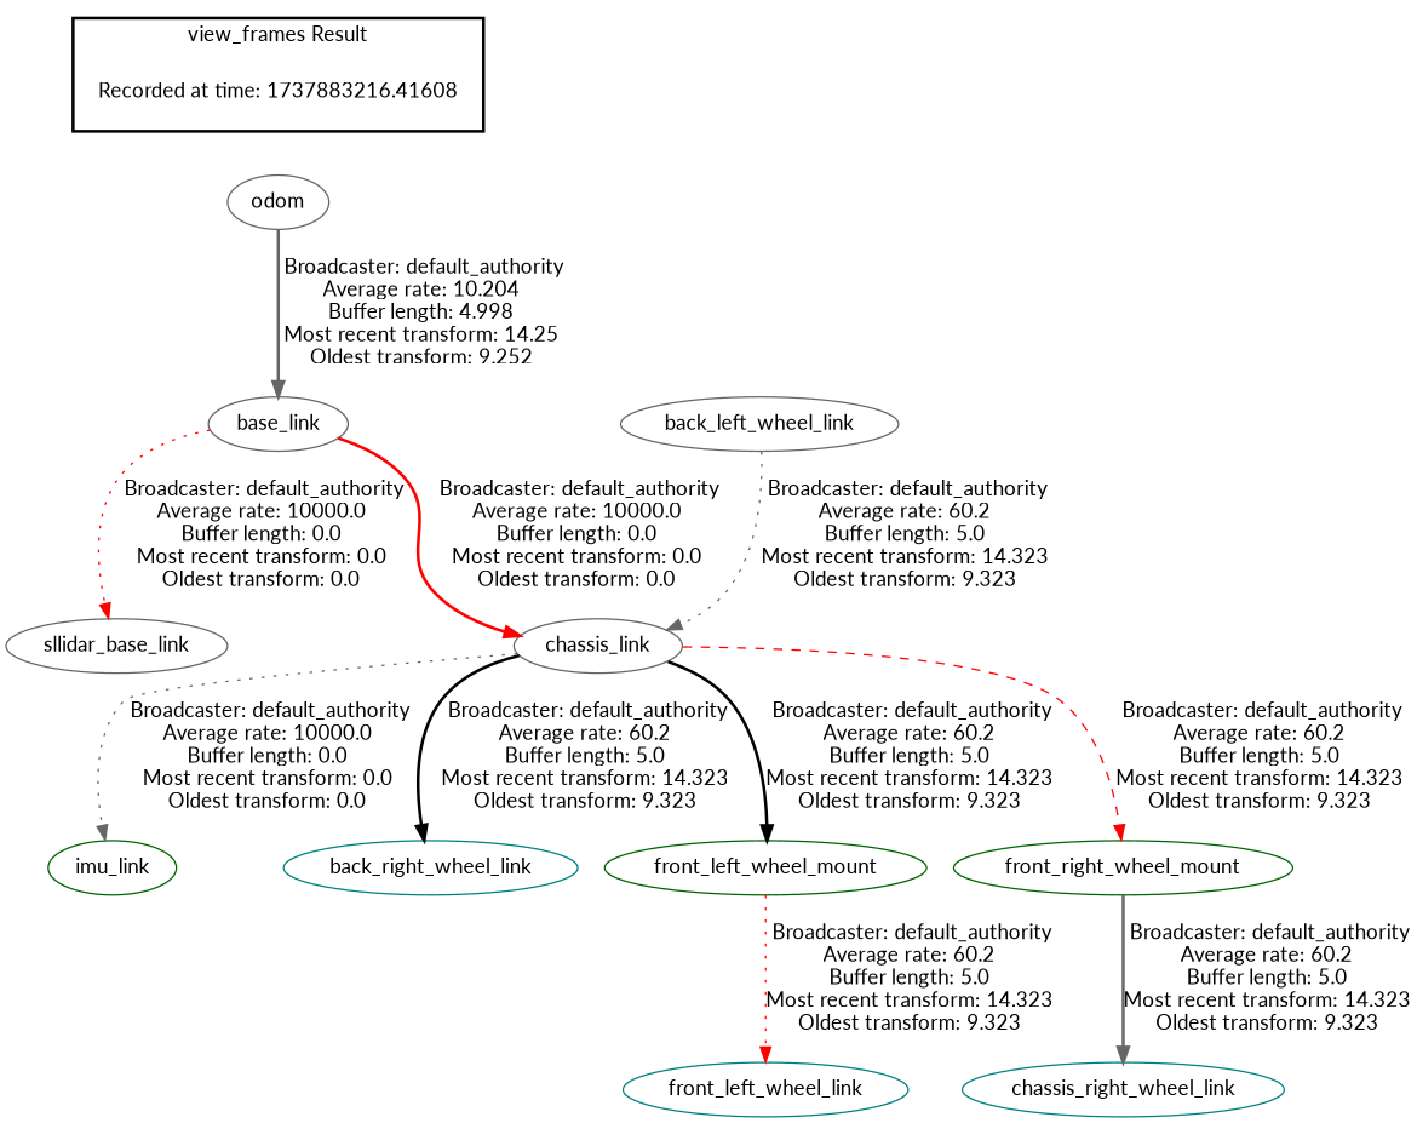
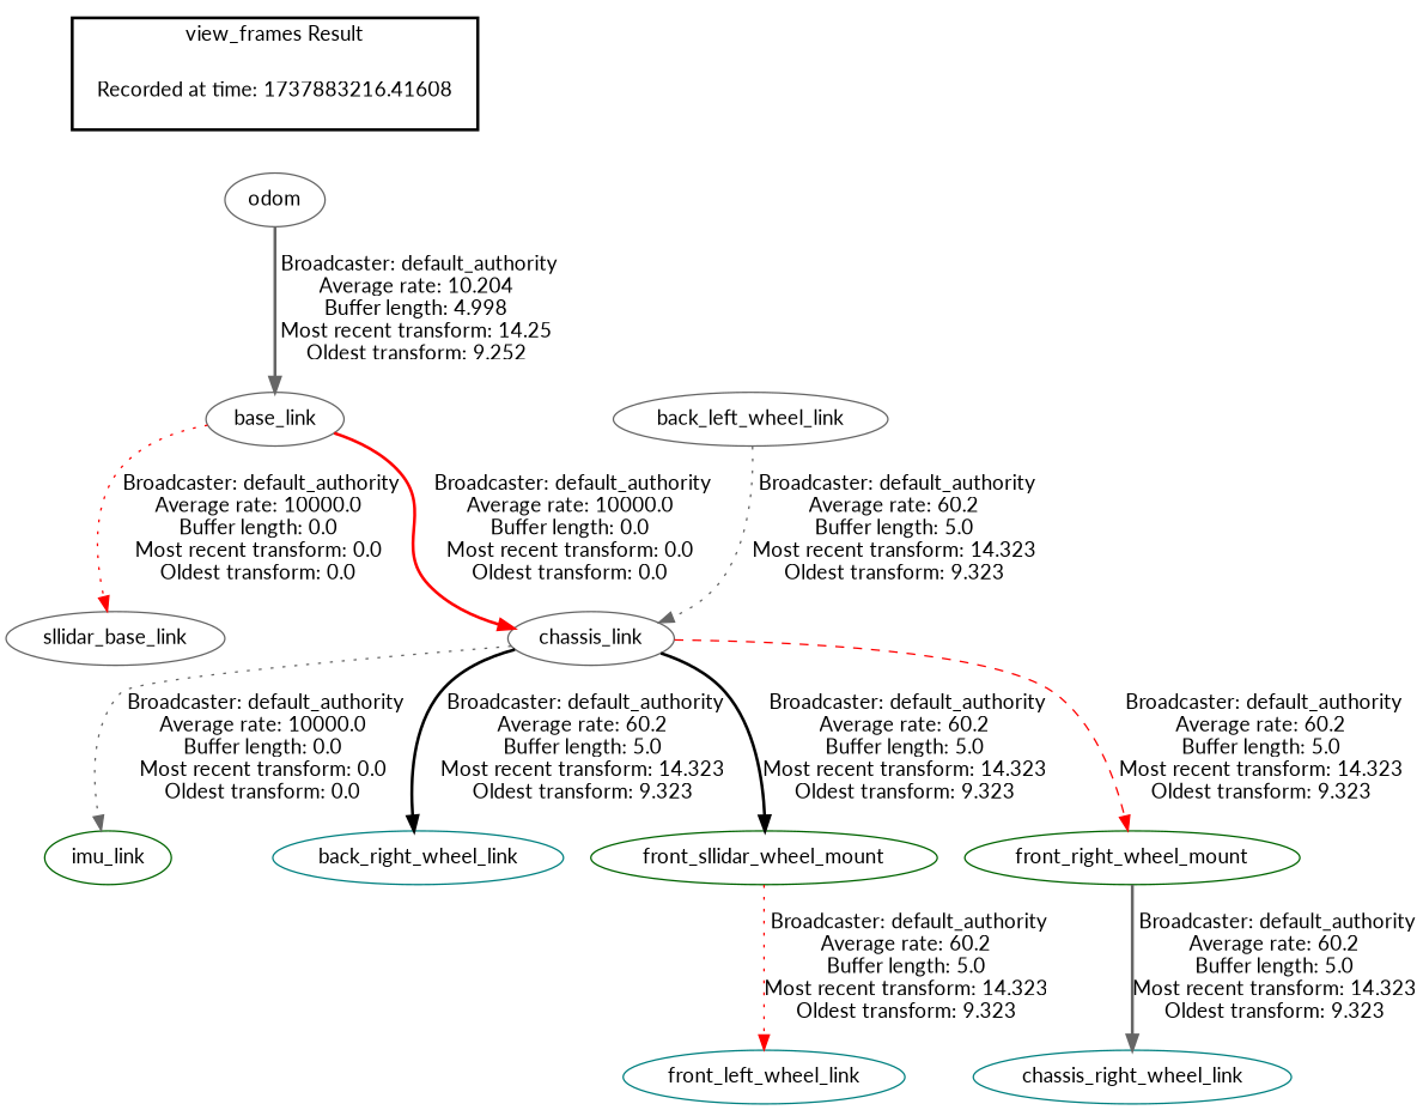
  digraph {
    fontname=Lato
    node [color=gray40 fontname=Lato]
    edge [fontname=Lato style=bold color=gray40]
    "Recorded at time: 1737883216.41608" [color=darkgreen shape=plaintext]
    odom
    base_link
    chassis_link
    sllidar_base_link
    imu_link [color=darkgreen]
    back_right_wheel_link [color=teal]
-   front_left_wheel_mount [color=darkgreen]
+   front_left_wheel_mount [color=darkgreen label=front_sllidar_wheel_mount]
    front_right_wheel_mount [color=darkgreen]
    back_left_wheel_link
    front_left_wheel_link [color=teal]
    n12 [color=teal label=chassis_right_wheel_link]
    subgraph cluster_1 {
      color=black
      label="view_frames Result"
      style=bold
      "Recorded at time: 1737883216.41608"
    }
    "Recorded at time: 1737883216.41608" -> odom [style=invis color=""]
    odom -> base_link [label=" Broadcaster: default_authority\nAverage rate: 10.204\nBuffer length: 4.998\nMost recent transform: 14.25\nOldest transform: 9.252\n"]
    base_link -> chassis_link [color=red label=" Broadcaster: default_authority\nAverage rate: 10000.0\nBuffer length: 0.0\nMost recent transform: 0.0\nOldest transform: 0.0\n"]
    base_link -> sllidar_base_link [color=red label=" Broadcaster: default_authority\nAverage rate: 10000.0\nBuffer length: 0.0\nMost recent transform: 0.0\nOldest transform: 0.0\n" style=dotted]
    chassis_link -> imu_link [label=" Broadcaster: default_authority\nAverage rate: 10000.0\nBuffer length: 0.0\nMost recent transform: 0.0\nOldest transform: 0.0\n" style=dotted]
    chassis_link -> back_right_wheel_link [color=black label=" Broadcaster: default_authority\nAverage rate: 60.2\nBuffer length: 5.0\nMost recent transform: 14.323\nOldest transform: 9.323\n"]
    chassis_link -> front_left_wheel_mount [color=black label=" Broadcaster: default_authority\nAverage rate: 60.2\nBuffer length: 5.0\nMost recent transform: 14.323\nOldest transform: 9.323\n"]
    chassis_link -> front_right_wheel_mount [color=red label=" Broadcaster: default_authority\nAverage rate: 60.2\nBuffer length: 5.0\nMost recent transform: 14.323\nOldest transform: 9.323\n" style=dashed]
    front_left_wheel_mount -> front_left_wheel_link [color=red label=" Broadcaster: default_authority\nAverage rate: 60.2\nBuffer length: 5.0\nMost recent transform: 14.323\nOldest transform: 9.323\n" style=dotted]
    front_right_wheel_mount -> n12 [label=" Broadcaster: default_authority\nAverage rate: 60.2\nBuffer length: 5.0\nMost recent transform: 14.323\nOldest transform: 9.323\n"]
    back_left_wheel_link -> chassis_link [label=" Broadcaster: default_authority\nAverage rate: 60.2\nBuffer length: 5.0\nMost recent transform: 14.323\nOldest transform: 9.323\n" style=dotted]
  }
